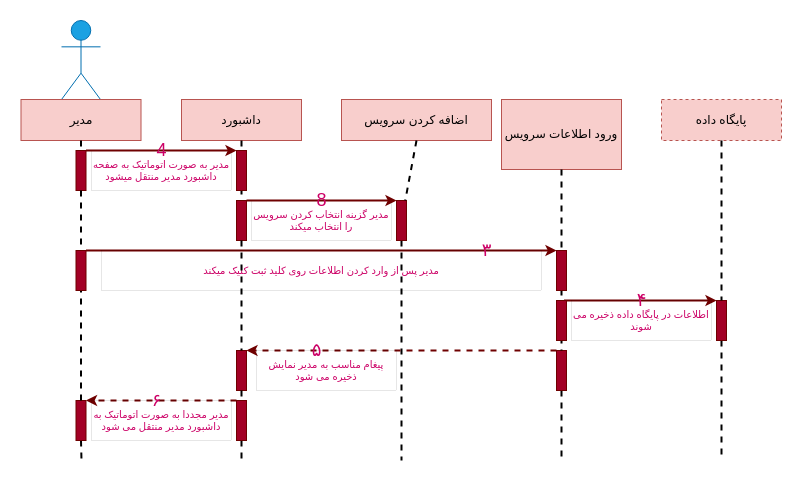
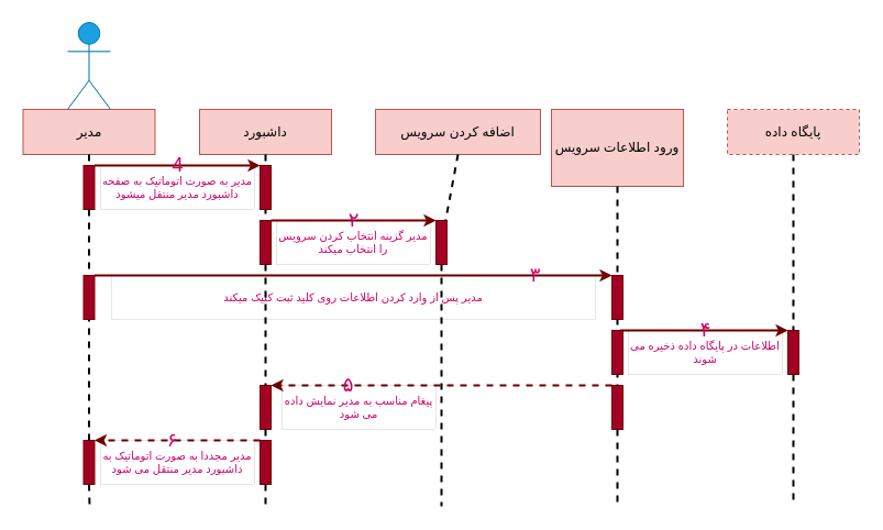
  <mxCell id="0" />
  <mxCell id="1" parent="0" />
  <mxCell id="2" value="Admin" style="shape=umlActor;verticalLabelPosition=bottom;verticalAlign=top;html=1;outlineConnect=0;fillColor=#1ba1e2;fontColor=#ffffff;strokeColor=#006EAF;" vertex="1" parent="1"><mxGeometry x="61" y="20" width="39" height="79" as="geometry" /></mxCell>
  <mxCell id="3" value="" style="endArrow=none;dashed=1;html=1;rounded=0;exitX=0.5;exitY=1;exitDx=0;exitDy=0;fontSize=20;spacing=11;spacingTop=8;endSize=11;startSize=11;jumpSize=10;strokeWidth=2;startArrow=none;" edge="1" parent="1" source="43"><mxGeometry width="50" height="50" relative="1" as="geometry"><mxPoint x="311" y="220" as="sourcePoint" /><mxPoint x="81" y="460" as="targetPoint" /></mxGeometry></mxCell>
  <mxCell id="4" value="مدیر" style="whiteSpace=wrap;html=1;fillColor=#f8cecc;strokeColor=#b85450;" vertex="1" parent="1"><mxGeometry x="20.5" y="99" width="120" height="41" as="geometry" /></mxCell>
  <mxCell id="5" value="داشبورد" style="whiteSpace=wrap;html=1;fillColor=#f8cecc;strokeColor=#b85450;" vertex="1" parent="1"><mxGeometry x="181" y="99" width="120" height="41" as="geometry" /></mxCell>
  <mxCell id="6" value="اضافه کردن سرویس" style="whiteSpace=wrap;html=1;fillColor=#f8cecc;strokeColor=#b85450;" vertex="1" parent="1"><mxGeometry x="341" y="99" width="150" height="41" as="geometry" /></mxCell>
  <mxCell id="7" value="ورود اطلاعات سرویس" style="whiteSpace=wrap;html=1;fillColor=#f8cecc;strokeColor=#b85450;" vertex="1" parent="1"><mxGeometry x="501" y="99" width="120" height="70" as="geometry" /></mxCell>
  <mxCell id="8" value="" style="endArrow=none;dashed=1;html=1;rounded=0;exitX=0.5;exitY=1;exitDx=0;exitDy=0;fontSize=20;spacing=11;spacingTop=8;endSize=11;startSize=11;jumpSize=10;strokeWidth=2;startArrow=none;" edge="1" parent="1" source="41"><mxGeometry width="50" height="50" relative="1" as="geometry"><mxPoint x="311" y="220" as="sourcePoint" /><mxPoint x="241" y="460" as="targetPoint" /></mxGeometry></mxCell>
  <mxCell id="9" value="" style="endArrow=none;dashed=1;html=1;rounded=0;exitX=0.5;exitY=1;exitDx=0;exitDy=0;fontSize=20;spacing=11;spacingTop=8;endSize=11;startSize=11;jumpSize=10;strokeWidth=2;startArrow=none;" edge="1" parent="1" source="15"><mxGeometry width="50" height="50" relative="1" as="geometry"><mxPoint x="311" y="220" as="sourcePoint" /><mxPoint x="401" y="460" as="targetPoint" /></mxGeometry></mxCell>
  <mxCell id="10" value="" style="endArrow=none;dashed=1;html=1;rounded=0;exitX=0.5;exitY=1;exitDx=0;exitDy=0;fontSize=20;spacing=11;spacingTop=8;endSize=11;startSize=11;jumpSize=10;strokeWidth=2;startArrow=none;" edge="1" parent="1" source="33"><mxGeometry width="50" height="50" relative="1" as="geometry"><mxPoint x="311" y="220" as="sourcePoint" /><mxPoint x="561" y="460" as="targetPoint" /></mxGeometry></mxCell>
  <mxCell id="11" value="" style="whiteSpace=wrap;html=1;fontSize=20;fillColor=#a20025;fontColor=#ffffff;strokeColor=#6F0000;" vertex="1" parent="1"><mxGeometry x="75.5" y="150" width="10" height="40" as="geometry" /></mxCell>
  <mxCell id="12" value="" style="endArrow=none;dashed=1;html=1;rounded=0;exitX=0.5;exitY=1;exitDx=0;exitDy=0;fontSize=20;spacing=11;spacingTop=8;endSize=11;startSize=11;jumpSize=10;strokeWidth=2;" edge="1" parent="1" source="4" target="11"><mxGeometry width="50" height="50" relative="1" as="geometry"><mxPoint x="80.5" y="140" as="sourcePoint" /><mxPoint x="81" y="460" as="targetPoint" /></mxGeometry></mxCell>
  <mxCell id="13" value="&lt;font color=&quot;#cc0066&quot;&gt;مدیر به صورت اتوماتیک به صفحه داشبورد مدیر منتقل میشود&lt;/font&gt;" style="fontSize=10;labelBorderColor=none;labelBackgroundColor=none;fontColor=default;whiteSpace=wrap;html=1;strokeWidth=0;fillColor=none;" vertex="1" parent="1"><mxGeometry x="91" y="150" width="140" height="40" as="geometry" /></mxCell>
  <mxCell id="14" value="" style="endArrow=classic;html=1;rounded=0;fontSize=20;startSize=5;endSize=5;strokeWidth=2;jumpSize=10;exitX=1;exitY=0;exitDx=0;exitDy=0;entryX=0;entryY=0;entryDx=0;entryDy=0;fillColor=#a20025;strokeColor=#6F0000;" edge="1" parent="1" source="11" target="21"><mxGeometry width="50" height="50" relative="1" as="geometry"><mxPoint x="91" y="150" as="sourcePoint" /><mxPoint x="311" y="260" as="targetPoint" /></mxGeometry></mxCell>
  <mxCell id="15" value="" style="whiteSpace=wrap;html=1;fontSize=20;fillColor=#a20025;fontColor=#ffffff;strokeColor=#6F0000;" vertex="1" parent="1"><mxGeometry x="396" y="200" width="10" height="40" as="geometry" /></mxCell>
  <mxCell id="16" value="" style="endArrow=none;dashed=1;html=1;rounded=0;exitX=0.5;exitY=1;exitDx=0;exitDy=0;fontSize=20;spacing=11;spacingTop=8;endSize=11;startSize=11;jumpSize=10;strokeWidth=2;" edge="1" parent="1" source="6" target="15"><mxGeometry width="50" height="50" relative="1" as="geometry"><mxPoint x="401" y="140" as="sourcePoint" /><mxPoint x="401" y="460" as="targetPoint" /></mxGeometry></mxCell>
  <mxCell id="17" value="&lt;font color=&quot;#cc0066&quot;&gt;مدیر گزینه انتخاب کردن سرویس را انتخاب میکند&lt;/font&gt;" style="fontSize=10;labelBorderColor=none;labelBackgroundColor=none;fontColor=default;whiteSpace=wrap;html=1;strokeWidth=0;fillColor=none;" vertex="1" parent="1"><mxGeometry x="251" y="200" width="140" height="40" as="geometry" /></mxCell>
  <mxCell id="18" value="" style="whiteSpace=wrap;html=1;fontSize=20;fillColor=#a20025;fontColor=#ffffff;strokeColor=#6F0000;" vertex="1" parent="1"><mxGeometry x="236" y="200" width="10" height="40" as="geometry" /></mxCell>
  <mxCell id="19" value="" style="endArrow=none;dashed=1;html=1;rounded=0;exitX=0.5;exitY=1;exitDx=0;exitDy=0;fontSize=20;spacing=11;spacingTop=8;endSize=11;startSize=11;jumpSize=10;strokeWidth=2;" edge="1" parent="1" source="5" target="18"><mxGeometry width="50" height="50" relative="1" as="geometry"><mxPoint x="241" y="140" as="sourcePoint" /><mxPoint x="241" y="460" as="targetPoint" /></mxGeometry></mxCell>
  <mxCell id="20" value="" style="endArrow=classic;html=1;rounded=0;fontSize=20;startSize=5;endSize=5;strokeWidth=2;jumpSize=10;fillColor=#a20025;strokeColor=#6F0000;exitX=1;exitY=0;exitDx=0;exitDy=0;entryX=0;entryY=0;entryDx=0;entryDy=0;" edge="1" parent="1" source="18" target="15"><mxGeometry width="50" height="50" relative="1" as="geometry"><mxPoint x="251" y="190" as="sourcePoint" /><mxPoint x="361" y="190" as="targetPoint" /><Array as="points" /></mxGeometry></mxCell>
  <mxCell id="21" value="" style="whiteSpace=wrap;html=1;fontSize=20;fillColor=#a20025;fontColor=#ffffff;strokeColor=#6F0000;" vertex="1" parent="1"><mxGeometry x="236" y="150" width="10" height="40" as="geometry" /></mxCell>
  <mxCell id="22" value="" style="endArrow=classic;html=1;rounded=0;fontSize=20;startSize=5;endSize=5;strokeWidth=2;jumpSize=10;fillColor=#a20025;strokeColor=#6F0000;exitX=1;exitY=0;exitDx=0;exitDy=0;entryX=0;entryY=0;entryDx=0;entryDy=0;" edge="1" parent="1" source="48" target="49"><mxGeometry width="50" height="50" relative="1" as="geometry"><mxPoint x="246" y="200" as="sourcePoint" /><mxPoint x="396" y="200" as="targetPoint" /><Array as="points" /></mxGeometry></mxCell>
  <mxCell id="23" value="&lt;font color=&quot;#cc0066&quot;&gt;مدیر پس از وارد کردن اطلاعات روی کلید ثبت کلیک میکند&lt;/font&gt;" style="fontSize=10;labelBorderColor=none;labelBackgroundColor=none;fontColor=default;whiteSpace=wrap;html=1;strokeWidth=0;gradientColor=#ffffff;fillColor=none;" vertex="1" parent="1"><mxGeometry x="101" y="250" width="440" height="40" as="geometry" /></mxCell>
  <mxCell id="24" value="&lt;font style=&quot;font-size: 18px;&quot;&gt;4&lt;/font&gt;" style="text;html=1;align=center;verticalAlign=middle;resizable=0;points=[];autosize=1;strokeColor=none;fillColor=none;fontSize=10;fontColor=#CC0066;" vertex="1" parent="1"><mxGeometry x="146" y="130" width="30" height="40" as="geometry" /></mxCell>
- <mxCell id="25" value="8" style="text;html=1;align=center;verticalAlign=middle;resizable=0;points=[];autosize=1;strokeColor=none;fillColor=none;fontSize=18;fontColor=#CC0066;" vertex="1" parent="1"><mxGeometry x="306" y="180" width="30" height="40" as="geometry" /></mxCell>
+ <mxCell id="25" value="۲" style="text;html=1;align=center;verticalAlign=middle;resizable=0;points=[];autosize=1;strokeColor=none;fillColor=none;fontSize=18;fontColor=#CC0066;" vertex="1" parent="1"><mxGeometry x="306" y="180" width="30" height="40" as="geometry" /></mxCell>
  <mxCell id="26" value="۳" style="text;html=1;align=center;verticalAlign=middle;resizable=0;points=[];autosize=1;strokeColor=none;fillColor=none;fontSize=18;fontColor=#CC0066;" vertex="1" parent="1"><mxGeometry x="471" y="230" width="30" height="40" as="geometry" /></mxCell>
  <mxCell id="27" value="پایگاه داده" style="whiteSpace=wrap;html=1;fillColor=#f8cecc;strokeColor=#b85450;dashed=1;" vertex="1" parent="1"><mxGeometry x="661" y="99" width="120" height="41" as="geometry" /></mxCell>
  <mxCell id="28" value="" style="endArrow=none;dashed=1;html=1;rounded=0;exitX=0.5;exitY=1;exitDx=0;exitDy=0;fontSize=20;spacing=11;spacingTop=8;endSize=11;startSize=11;jumpSize=10;strokeWidth=2;startArrow=none;" edge="1" parent="1" source="29"><mxGeometry width="50" height="50" relative="1" as="geometry"><mxPoint x="311" y="220" as="sourcePoint" /><mxPoint x="721" y="460" as="targetPoint" /></mxGeometry></mxCell>
  <mxCell id="29" value="" style="whiteSpace=wrap;html=1;fontSize=20;fillColor=#a20025;fontColor=#ffffff;strokeColor=#6F0000;" vertex="1" parent="1"><mxGeometry x="716" y="300" width="10" height="40" as="geometry" /></mxCell>
  <mxCell id="30" value="" style="endArrow=none;dashed=1;html=1;rounded=0;exitX=0.5;exitY=1;exitDx=0;exitDy=0;fontSize=20;spacing=11;spacingTop=8;endSize=11;startSize=11;jumpSize=10;strokeWidth=2;" edge="1" parent="1" source="27" target="29"><mxGeometry width="50" height="50" relative="1" as="geometry"><mxPoint x="721" y="140" as="sourcePoint" /><mxPoint x="721" y="460" as="targetPoint" /></mxGeometry></mxCell>
  <mxCell id="31" value="" style="endArrow=classic;html=1;rounded=0;fontSize=20;startSize=5;endSize=5;strokeWidth=2;jumpSize=10;fillColor=#a20025;strokeColor=#6F0000;exitX=0.75;exitY=0;exitDx=0;exitDy=0;entryX=0;entryY=0;entryDx=0;entryDy=0;" edge="1" parent="1" source="50" target="29"><mxGeometry width="50" height="50" relative="1" as="geometry"><mxPoint x="251" y="190" as="sourcePoint" /><mxPoint x="361" y="190" as="targetPoint" /><Array as="points" /></mxGeometry></mxCell>
  <mxCell id="32" value="&lt;font color=&quot;#cc0066&quot;&gt;اطلاعات در پایگاه داده ذخیره می شوند&lt;/font&gt;" style="fontSize=10;labelBorderColor=none;labelBackgroundColor=none;fontColor=default;whiteSpace=wrap;html=1;strokeWidth=0;fillColor=none;" vertex="1" parent="1"><mxGeometry x="571" y="300" width="140" height="40" as="geometry" /></mxCell>
  <mxCell id="33" value="" style="whiteSpace=wrap;html=1;fontSize=20;fillColor=#a20025;fontColor=#ffffff;strokeColor=#6F0000;" vertex="1" parent="1"><mxGeometry x="556" y="350" width="10" height="40" as="geometry" /></mxCell>
  <mxCell id="34" value="" style="endArrow=none;dashed=1;html=1;rounded=0;exitX=0.5;exitY=1;exitDx=0;exitDy=0;fontSize=20;spacing=11;spacingTop=8;endSize=11;startSize=11;jumpSize=10;strokeWidth=2;" edge="1" parent="1" source="7" target="33"><mxGeometry width="50" height="50" relative="1" as="geometry"><mxPoint x="561" y="140" as="sourcePoint" /><mxPoint x="561" y="460" as="targetPoint" /></mxGeometry></mxCell>
  <mxCell id="35" value="" style="whiteSpace=wrap;html=1;fontSize=20;fillColor=#a20025;fontColor=#ffffff;strokeColor=#6F0000;" vertex="1" parent="1"><mxGeometry x="236" y="350" width="10" height="40" as="geometry" /></mxCell>
  <mxCell id="36" value="" style="endArrow=none;dashed=1;html=1;rounded=0;exitX=0.5;exitY=1;exitDx=0;exitDy=0;fontSize=20;spacing=11;spacingTop=8;endSize=11;startSize=11;jumpSize=10;strokeWidth=2;startArrow=none;" edge="1" parent="1" source="18" target="35"><mxGeometry width="50" height="50" relative="1" as="geometry"><mxPoint x="241" y="240" as="sourcePoint" /><mxPoint x="241" y="460" as="targetPoint" /></mxGeometry></mxCell>
  <mxCell id="37" value="۴" style="text;html=1;align=center;verticalAlign=middle;resizable=0;points=[];autosize=1;strokeColor=none;fillColor=none;fontSize=18;fontColor=#CC0066;" vertex="1" parent="1"><mxGeometry x="626" y="280" width="30" height="40" as="geometry" /></mxCell>
  <mxCell id="38" value="" style="endArrow=classic;html=1;rounded=0;fontSize=20;startSize=5;endSize=5;strokeWidth=2;jumpSize=10;fillColor=#a20025;strokeColor=#6F0000;exitX=0;exitY=0;exitDx=0;exitDy=0;entryX=1;entryY=0;entryDx=0;entryDy=0;dashed=1;" edge="1" parent="1" source="33" target="35"><mxGeometry width="50" height="50" relative="1" as="geometry"><mxPoint x="251" y="190" as="sourcePoint" /><mxPoint x="361" y="190" as="targetPoint" /><Array as="points" /></mxGeometry></mxCell>
- <mxCell id="39" value="&lt;font color=&quot;#cc0066&quot;&gt;پیغام مناسب به مدیر نمایش ذخیره می شود&lt;/font&gt;" style="fontSize=10;labelBorderColor=none;labelBackgroundColor=none;fontColor=default;whiteSpace=wrap;html=1;strokeWidth=0;fillColor=none;" vertex="1" parent="1"><mxGeometry x="256" y="350" width="140" height="40" as="geometry" /></mxCell>
+ <mxCell id="39" value="&lt;font color=&quot;#cc0066&quot;&gt;پیغام مناسب به مدیر نمایش داده می شود&lt;/font&gt;" style="fontSize=10;labelBorderColor=none;labelBackgroundColor=none;fontColor=default;whiteSpace=wrap;html=1;strokeWidth=0;fillColor=none;" vertex="1" parent="1"><mxGeometry x="256" y="350" width="140" height="40" as="geometry" /></mxCell>
  <mxCell id="40" value="۵" style="text;html=1;align=center;verticalAlign=middle;resizable=0;points=[];autosize=1;strokeColor=none;fillColor=none;fontSize=18;fontColor=#CC0066;" vertex="1" parent="1"><mxGeometry x="301" y="330" width="30" height="40" as="geometry" /></mxCell>
  <mxCell id="41" value="" style="whiteSpace=wrap;html=1;fontSize=20;fillColor=#a20025;fontColor=#ffffff;strokeColor=#6F0000;" vertex="1" parent="1"><mxGeometry x="236" y="400" width="10" height="40" as="geometry" /></mxCell>
  <mxCell id="42" value="" style="endArrow=none;dashed=1;html=1;rounded=0;exitX=0.5;exitY=1;exitDx=0;exitDy=0;fontSize=20;spacing=11;spacingTop=8;endSize=11;startSize=11;jumpSize=10;strokeWidth=2;startArrow=none;" edge="1" parent="1" source="35" target="41"><mxGeometry width="50" height="50" relative="1" as="geometry"><mxPoint x="241" y="390" as="sourcePoint" /><mxPoint x="241" y="460" as="targetPoint" /></mxGeometry></mxCell>
  <mxCell id="43" value="" style="whiteSpace=wrap;html=1;fontSize=20;fillColor=#a20025;fontColor=#ffffff;strokeColor=#6F0000;" vertex="1" parent="1"><mxGeometry x="75.5" y="400" width="10" height="40" as="geometry" /></mxCell>
  <mxCell id="44" value="" style="endArrow=none;dashed=1;html=1;rounded=0;exitX=0.5;exitY=1;exitDx=0;exitDy=0;fontSize=20;spacing=11;spacingTop=8;endSize=11;startSize=11;jumpSize=10;strokeWidth=2;startArrow=none;" edge="1" parent="1" source="11" target="43"><mxGeometry width="50" height="50" relative="1" as="geometry"><mxPoint x="80.5" y="190" as="sourcePoint" /><mxPoint x="81" y="460" as="targetPoint" /></mxGeometry></mxCell>
  <mxCell id="45" value="" style="endArrow=classic;html=1;rounded=0;fontSize=20;startSize=5;endSize=5;strokeWidth=2;jumpSize=10;fillColor=#a20025;strokeColor=#6F0000;exitX=0;exitY=0;exitDx=0;exitDy=0;entryX=1;entryY=0;entryDx=0;entryDy=0;dashed=1;" edge="1" parent="1" source="41" target="43"><mxGeometry width="50" height="50" relative="1" as="geometry"><mxPoint x="251" y="190" as="sourcePoint" /><mxPoint x="361" y="190" as="targetPoint" /><Array as="points" /></mxGeometry></mxCell>
  <mxCell id="46" value="&lt;font color=&quot;#cc0066&quot;&gt;مدیر مجددا به صورت اتوماتیک به داشبورد مدیر منتقل می شود&lt;/font&gt;" style="fontSize=10;labelBorderColor=none;labelBackgroundColor=none;fontColor=default;whiteSpace=wrap;html=1;strokeWidth=0;fillColor=none;" vertex="1" parent="1"><mxGeometry x="91" y="400" width="140" height="40" as="geometry" /></mxCell>
  <mxCell id="47" value="۶" style="text;html=1;align=center;verticalAlign=middle;resizable=0;points=[];autosize=1;strokeColor=none;fillColor=none;fontSize=18;fontColor=#CC0066;" vertex="1" parent="1"><mxGeometry x="140.5" y="380" width="30" height="40" as="geometry" /></mxCell>
  <mxCell id="48" value="" style="whiteSpace=wrap;html=1;fontSize=20;fillColor=#a20025;fontColor=#ffffff;strokeColor=#6F0000;" vertex="1" parent="1"><mxGeometry x="75.5" y="250" width="10" height="40" as="geometry" /></mxCell>
  <mxCell id="49" value="" style="whiteSpace=wrap;html=1;fontSize=20;fillColor=#a20025;fontColor=#ffffff;strokeColor=#6F0000;" vertex="1" parent="1"><mxGeometry x="556" y="250" width="10" height="40" as="geometry" /></mxCell>
  <mxCell id="50" value="" style="whiteSpace=wrap;html=1;fontSize=20;fillColor=#a20025;fontColor=#ffffff;strokeColor=#6F0000;" vertex="1" parent="1"><mxGeometry x="556" y="300" width="10" height="40" as="geometry" /></mxCell>
